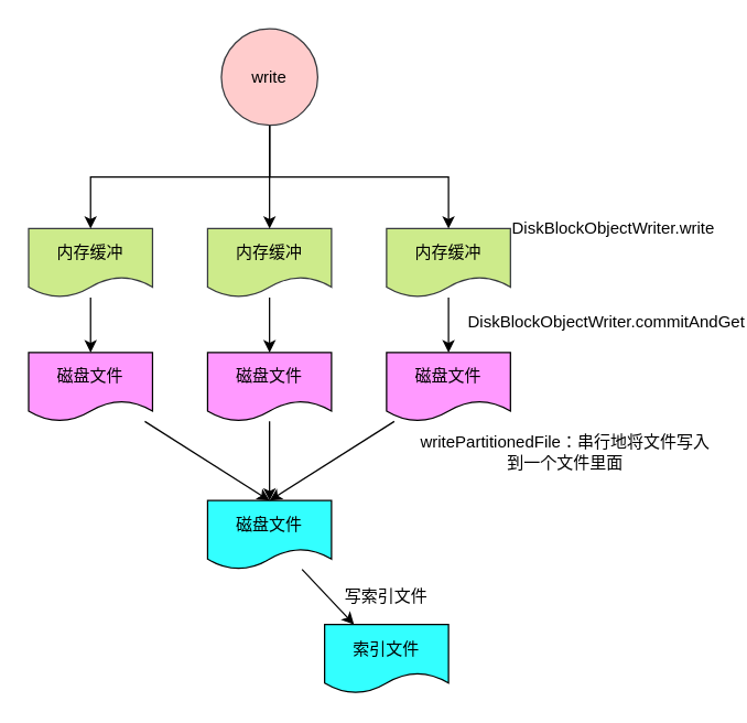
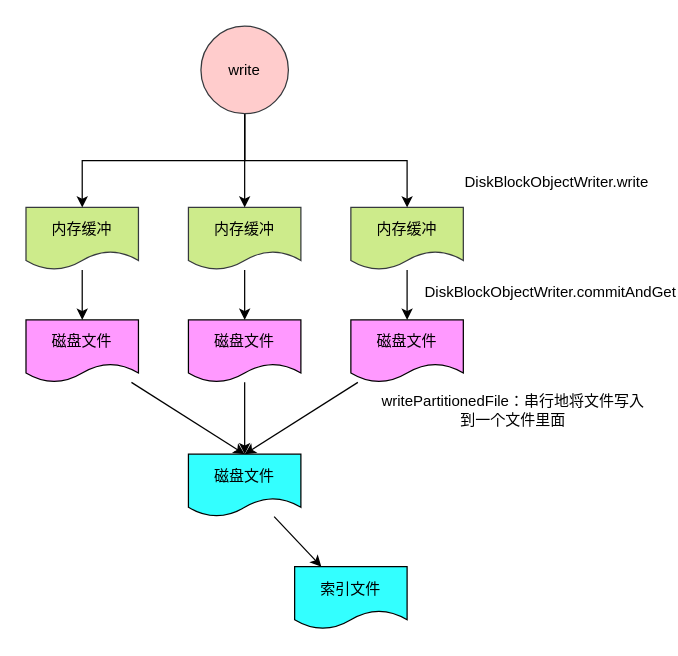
  <mxCell id="0" />
  <mxCell id="1" parent="0" />
  <mxCell id="2" value="" style="edgeStyle=orthogonalEdgeStyle;rounded=0;orthogonalLoop=1;jettySize=auto;html=1;" edge="1" parent="1" source="3" target="5"><mxGeometry relative="1" as="geometry" /></mxCell>
  <mxCell id="3" value="内存缓冲" style="shape=document;whiteSpace=wrap;html=1;boundedLbl=1;fillColor=#cdeb8b;strokeColor=#36393d;" vertex="1" parent="1"><mxGeometry x="20" y="165.5" width="90" height="50" as="geometry" /></mxCell>
  <mxCell id="4" style="rounded=0;orthogonalLoop=1;jettySize=auto;html=1;entryX=0.5;entryY=0;entryDx=0;entryDy=0;" edge="1" parent="1" source="5" target="13"><mxGeometry relative="1" as="geometry" /></mxCell>
  <mxCell id="5" value="磁盘文件" style="shape=document;whiteSpace=wrap;html=1;boundedLbl=1;fillColor=#FF99FF;" vertex="1" parent="1"><mxGeometry x="20" y="255.5" width="90" height="50" as="geometry" /></mxCell>
  <mxCell id="6" value="" style="edgeStyle=orthogonalEdgeStyle;rounded=0;orthogonalLoop=1;jettySize=auto;html=1;" edge="1" parent="1" source="7" target="11"><mxGeometry relative="1" as="geometry" /></mxCell>
  <mxCell id="7" value="&lt;span&gt;内存缓冲&lt;/span&gt;" style="shape=document;whiteSpace=wrap;html=1;boundedLbl=1;fillColor=#cdeb8b;strokeColor=#36393d;" vertex="1" parent="1"><mxGeometry x="150" y="165.5" width="90" height="50" as="geometry" /></mxCell>
  <mxCell id="8" value="" style="edgeStyle=orthogonalEdgeStyle;rounded=0;orthogonalLoop=1;jettySize=auto;html=1;" edge="1" parent="1" source="9" target="16"><mxGeometry relative="1" as="geometry" /></mxCell>
  <mxCell id="9" value="&lt;span&gt;内存缓冲&lt;/span&gt;" style="shape=document;whiteSpace=wrap;html=1;boundedLbl=1;fillColor=#cdeb8b;strokeColor=#36393d;" vertex="1" parent="1"><mxGeometry x="280" y="165.5" width="90" height="50" as="geometry" /></mxCell>
  <mxCell id="10" value="" style="edgeStyle=orthogonalEdgeStyle;rounded=0;orthogonalLoop=1;jettySize=auto;html=1;" edge="1" parent="1" source="11" target="13"><mxGeometry relative="1" as="geometry" /></mxCell>
  <mxCell id="11" value="磁盘文件" style="shape=document;whiteSpace=wrap;html=1;boundedLbl=1;fillColor=#FF99FF;" vertex="1" parent="1"><mxGeometry x="150" y="255.5" width="90" height="50" as="geometry" /></mxCell>
  <mxCell id="12" value="" style="edgeStyle=none;rounded=0;orthogonalLoop=1;jettySize=auto;html=1;" edge="1" parent="1" source="13" target="14"><mxGeometry relative="1" as="geometry" /></mxCell>
  <mxCell id="13" value="磁盘文件" style="shape=document;whiteSpace=wrap;html=1;boundedLbl=1;fillColor=#33FFFF;" vertex="1" parent="1"><mxGeometry x="150" y="363" width="90" height="50" as="geometry" /></mxCell>
  <mxCell id="14" value="索引文件" style="shape=document;whiteSpace=wrap;html=1;boundedLbl=1;fillColor=#33FFFF;" vertex="1" parent="1"><mxGeometry x="235" y="453" width="90" height="50" as="geometry" /></mxCell>
  <mxCell id="15" style="edgeStyle=none;rounded=0;orthogonalLoop=1;jettySize=auto;html=1;entryX=0.5;entryY=0;entryDx=0;entryDy=0;" edge="1" parent="1" source="16" target="13"><mxGeometry relative="1" as="geometry" /></mxCell>
  <mxCell id="16" value="磁盘文件" style="shape=document;whiteSpace=wrap;html=1;boundedLbl=1;fillColor=#FF99FF;" vertex="1" parent="1"><mxGeometry x="280" y="255.5" width="90" height="50" as="geometry" /></mxCell>
  <mxCell id="17" value="" style="edgeStyle=orthogonalEdgeStyle;rounded=0;orthogonalLoop=1;jettySize=auto;html=1;" edge="1" parent="1" source="20" target="7"><mxGeometry relative="1" as="geometry" /></mxCell>
  <mxCell id="18" style="edgeStyle=orthogonalEdgeStyle;rounded=0;orthogonalLoop=1;jettySize=auto;html=1;exitX=0.5;exitY=1;exitDx=0;exitDy=0;entryX=0.5;entryY=0;entryDx=0;entryDy=0;" edge="1" parent="1" source="20" target="3"><mxGeometry relative="1" as="geometry" /></mxCell>
  <mxCell id="19" style="edgeStyle=orthogonalEdgeStyle;rounded=0;orthogonalLoop=1;jettySize=auto;html=1;exitX=0.5;exitY=1;exitDx=0;exitDy=0;entryX=0.5;entryY=0;entryDx=0;entryDy=0;" edge="1" parent="1" source="20" target="9"><mxGeometry relative="1" as="geometry" /></mxCell>
  <mxCell id="20" value="write" style="ellipse;whiteSpace=wrap;html=1;aspect=fixed;strokeColor=#36393d;fillColor=#ffcccc;" vertex="1" parent="1"><mxGeometry x="160" y="20.5" width="70" height="70" as="geometry" /></mxCell>
- <mxCell id="21" value="&lt;span&gt;DiskBlockObjectWriter.write&lt;br&gt;&lt;br&gt;&lt;/span&gt;" style="text;html=1;strokeColor=none;fillColor=none;align=center;verticalAlign=middle;whiteSpace=wrap;rounded=0;" vertex="1" parent="1"><mxGeometry x="380" y="163" width="130" height="20" as="geometry" /></mxCell>
+ <mxCell id="21" value="&lt;span&gt;DiskBlockObjectWriter.write&lt;br&gt;&lt;br&gt;&lt;/span&gt;" style="text;html=1;strokeColor=none;fillColor=none;align=center;verticalAlign=middle;whiteSpace=wrap;rounded=0;" vertex="1" parent="1"><mxGeometry x="380" y="143" width="130" height="20" as="geometry" /></mxCell>
  <mxCell id="22" value="&lt;span&gt;DiskBlockObjectWriter.&lt;/span&gt;&lt;span&gt;commitAndGet&lt;/span&gt;&lt;span&gt;&lt;br&gt;&lt;/span&gt;&lt;span&gt;&lt;br&gt;&lt;/span&gt;" style="text;html=1;strokeColor=none;fillColor=none;align=center;verticalAlign=middle;whiteSpace=wrap;rounded=0;" vertex="1" parent="1"><mxGeometry x="380" y="231" width="120" height="20" as="geometry" /></mxCell>
  <mxCell id="23" value="&lt;span&gt;writePartitionedFile：串行地将文件写入到一个文件里面&lt;br&gt;&lt;/span&gt;" style="text;html=1;strokeColor=none;fillColor=none;align=center;verticalAlign=middle;whiteSpace=wrap;rounded=0;" vertex="1" parent="1"><mxGeometry x="300" y="318" width="220" height="20" as="geometry" /></mxCell>
  <mxCell id="24" style="edgeStyle=none;rounded=0;orthogonalLoop=1;jettySize=auto;html=1;exitX=0.5;exitY=0;exitDx=0;exitDy=0;" edge="1" parent="1" source="21" target="21"><mxGeometry relative="1" as="geometry" /></mxCell>
- <mxCell id="25" value="&lt;span&gt;写索引文件&lt;br&gt;&lt;/span&gt;" style="text;html=1;strokeColor=none;fillColor=none;align=center;verticalAlign=middle;whiteSpace=wrap;rounded=0;" vertex="1" parent="1"><mxGeometry x="225" y="423" width="110" height="20" as="geometry" /></mxCell>
